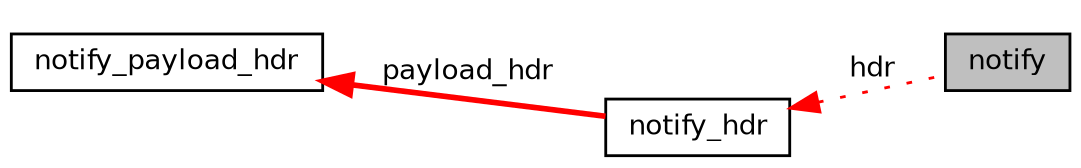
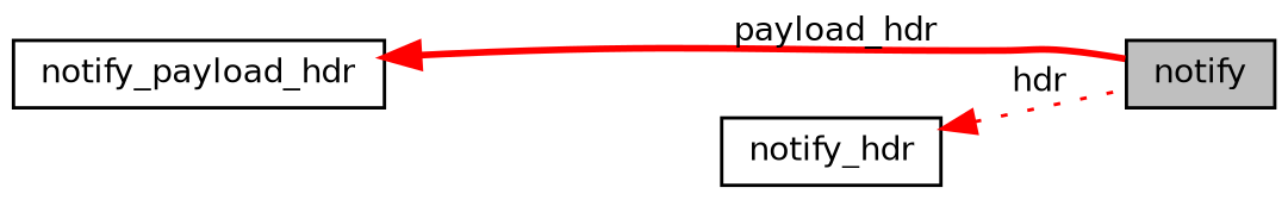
  digraph {
    rankdir=LR
    node [color=black fillcolor=white fontname=Helvetica fontsize=10 shape=record style=filled]
    edge [color=red dir=back fontname=Helvetica fontsize=10 labelfontname=Helvetica labelfontsize=10]
    n1 [fillcolor=grey75 fontcolor=black height=0.2 label=notify width=0.4]
    n2 [height=0.2 label=notify_hdr width=0.4]
    n3 [height=0.2 label=notify_payload_hdr width=0.4]
    n2 -> n1 [label=" hdr" style=dotted]
-   n3 -> n2 [label=" payload_hdr" style=bold]
+   n3 -> n1 [label=" payload_hdr" style=bold]
  }
